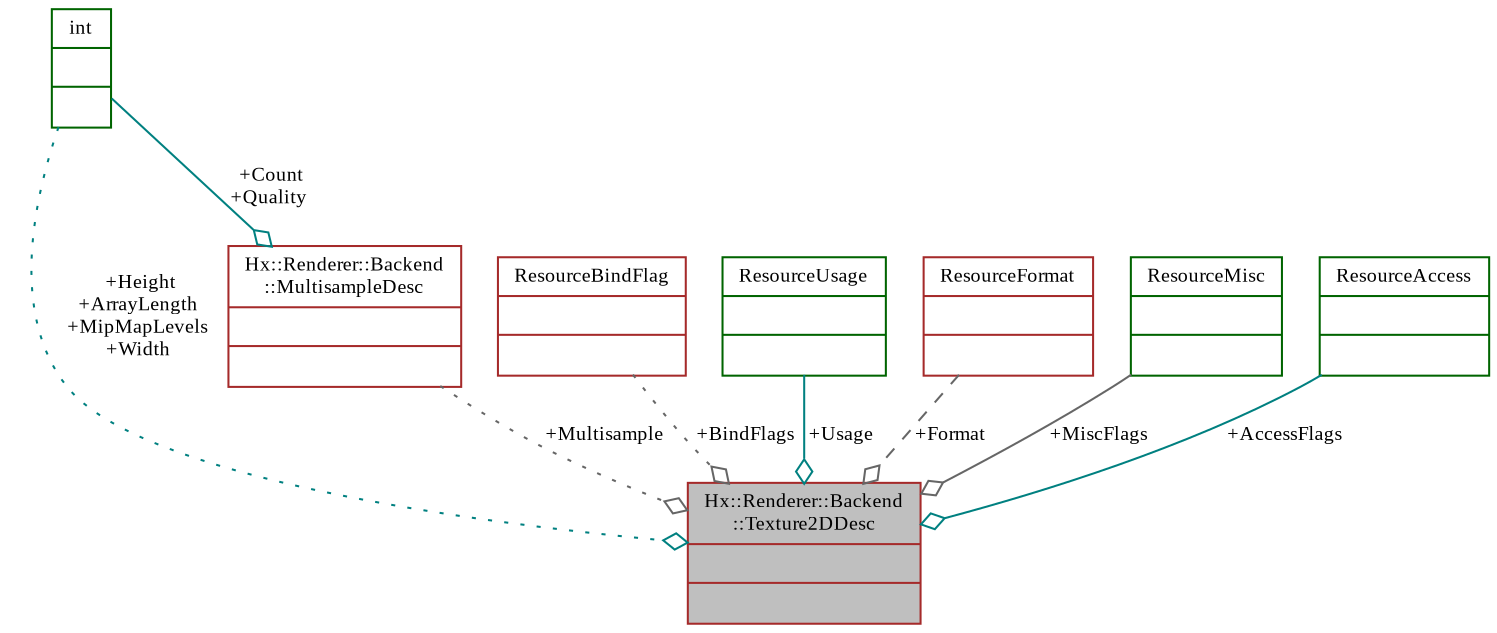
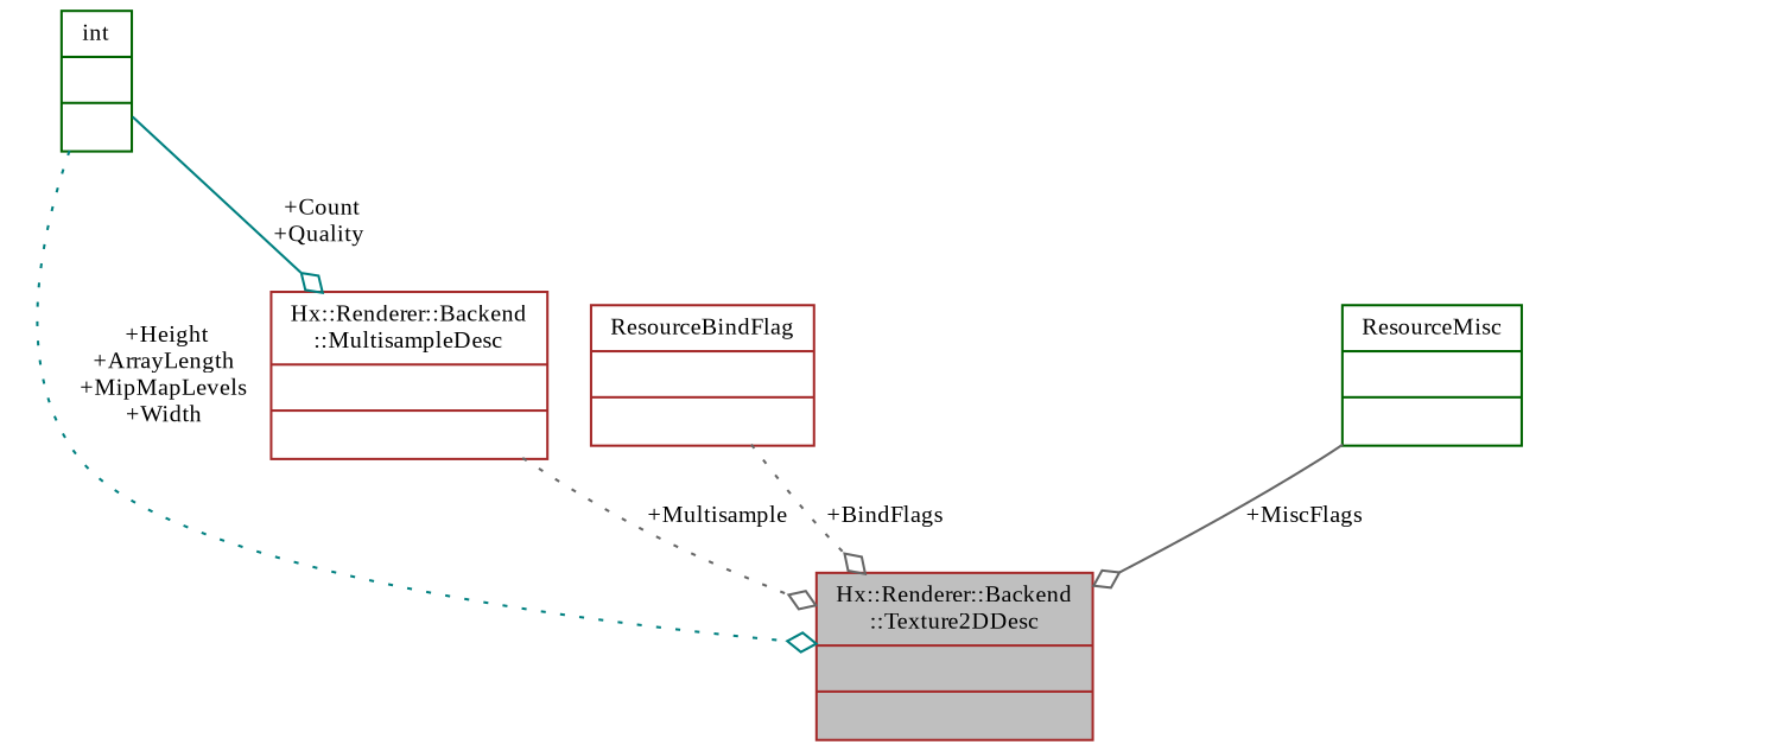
  digraph {
    fontname="Liberation Serif"
    node [color=brown fillcolor=white fontname="Liberation Serif" fontsize=10 shape=record style=filled]
    edge [arrowhead=odiamond color=gray40 fontname="Liberation Serif" fontsize=10 labelfontname=Helvetica labelfontsize=10 style=solid]
    n1 [fillcolor=grey75 fontcolor=black height=0.2 label="{Hx::Renderer::Backend\l::Texture2DDesc\n||}" width=0.4]
    n2 [height=0.2 label="{Hx::Renderer::Backend\l::MultisampleDesc\n||}" width=0.4]
    n3 [color=darkgreen height=0.2 label="{int\n||}" width=0.4]
    n4 [height=0.2 label="{ResourceBindFlag\n||}" width=0.4]
-   n5 [color=darkgreen height=0.2 label="{ResourceUsage\n||}" width=0.4]
-   n6 [height=0.2 label="{ResourceFormat\n||}" width=0.4]
    n7 [color=darkgreen height=0.2 label="{ResourceMisc\n||}" width=0.4]
-   n8 [color=darkgreen height=0.2 label="{ResourceAccess\n||}" width=0.4]
    n2 -> n1 [label=" +Multisample" style=dotted]
    n3 -> n1 [color=teal label=" +Height\n+ArrayLength\n+MipMapLevels\n+Width" style=dotted]
    n3 -> n2 [color=teal label=" +Count\n+Quality"]
    n4 -> n1 [label=" +BindFlags" style=dotted]
-   n5 -> n1 [color=teal label=" +Usage"]
-   n6 -> n1 [label=" +Format" style=dashed]
    n7 -> n1 [label=" +MiscFlags"]
-   n8 -> n1 [color=teal label=" +AccessFlags"]
  }
